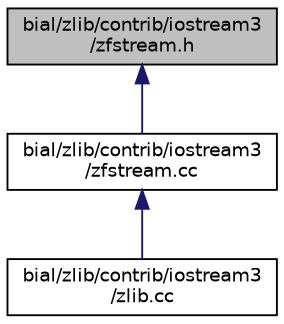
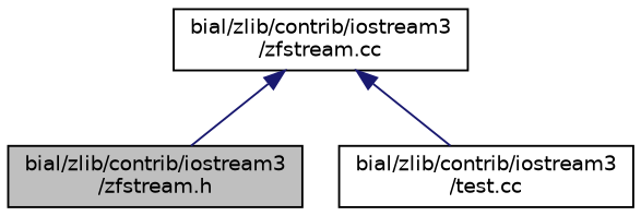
  digraph {
    node [color=black fillcolor=white fontname=Helvetica fontsize=10 shape=record style=filled]
    edge [color=midnightblue dir=back fontname=Helvetica fontsize=10 labelfontname=Helvetica labelfontsize=10 style=solid]
    n1 [fillcolor=grey75 fontcolor=black height=0.2 label="bial/zlib/contrib/iostream3\l/zfstream.h" width=0.4]
    n2 [height=0.2 label="bial/zlib/contrib/iostream3\l/zfstream.cc" width=0.4]
-   n3 [height=0.2 label="bial/zlib/contrib/iostream3\l/zlib.cc" width=0.4]
-   n1 -> n2
+   n3 [height=0.2 label="bial/zlib/contrib/iostream3\l/test.cc" width=0.4]
+   n2 -> n1
    n2 -> n3
  }
